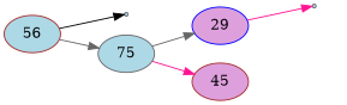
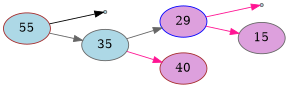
  digraph {
    ordering=out
    rankdir=LR
    node [color=gray40 fillcolor=lightblue style=filled]
    edge [color=deeppink]
    null0 [shape=point]
    null2 [shape=point]
-   55 [color=brown label=56]
-   35 [label=75]
+   55 [color=brown]
+   35
    n5 [color=blue fillcolor=plum label=29]
-   45 [color=brown fillcolor=plum]
+   45 [color=brown fillcolor=plum label=40]
+   15 [fillcolor=plum]
    55 -> null0 [color=black]
    55 -> 35 [color=gray40]
    35 -> n5 [color=gray40]
    35 -> 45
    n5 -> null2
+   n5 -> 15
  }
